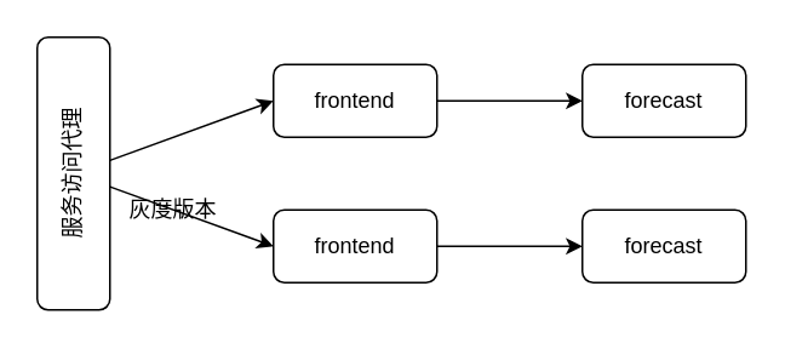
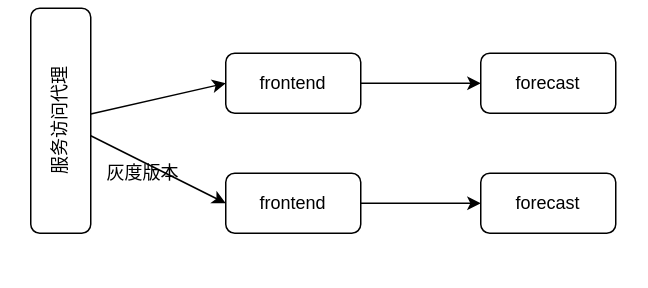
  <mxCell id="0" />
  <mxCell id="1" parent="0" />
  <mxCell id="2" style="edgeStyle=none;rounded=0;orthogonalLoop=1;jettySize=auto;html=1;entryX=0;entryY=0.5;entryDx=0;entryDy=0;" edge="1" parent="1" source="4" target="9"><mxGeometry relative="1" as="geometry" /></mxCell>
  <mxCell id="3" style="edgeStyle=none;rounded=0;orthogonalLoop=1;jettySize=auto;html=1;entryX=0;entryY=0.5;entryDx=0;entryDy=0;" edge="1" parent="1" source="4" target="6"><mxGeometry relative="1" as="geometry" /></mxCell>
- <mxCell id="4" value="服务访问代理" style="rounded=1;whiteSpace=wrap;html=1;horizontal=0;" vertex="1" parent="1"><mxGeometry x="20" y="20" width="40" height="150" as="geometry" /></mxCell>
+ <mxCell id="4" value="服务访问代理" style="rounded=1;whiteSpace=wrap;html=1;horizontal=0;" vertex="1" parent="1"><mxGeometry x="20" y="5" width="40" height="150" as="geometry" /></mxCell>
  <mxCell id="5" style="edgeStyle=orthogonalEdgeStyle;rounded=0;orthogonalLoop=1;jettySize=auto;html=1;" edge="1" parent="1" source="6" target="7"><mxGeometry relative="1" as="geometry" /></mxCell>
  <mxCell id="6" value="frontend" style="rounded=1;whiteSpace=wrap;html=1;" vertex="1" parent="1"><mxGeometry x="150" y="35" width="90" height="40" as="geometry" /></mxCell>
  <mxCell id="7" value="forecast" style="rounded=1;whiteSpace=wrap;html=1;" vertex="1" parent="1"><mxGeometry x="320" y="35" width="90" height="40" as="geometry" /></mxCell>
  <mxCell id="8" style="edgeStyle=orthogonalEdgeStyle;rounded=0;orthogonalLoop=1;jettySize=auto;html=1;" edge="1" parent="1" source="9" target="10"><mxGeometry relative="1" as="geometry" /></mxCell>
  <mxCell id="9" value="frontend" style="rounded=1;whiteSpace=wrap;html=1;" vertex="1" parent="1"><mxGeometry x="150" y="115" width="90" height="40" as="geometry" /></mxCell>
  <mxCell id="10" value="forecast" style="rounded=1;whiteSpace=wrap;html=1;" vertex="1" parent="1"><mxGeometry x="320" y="115" width="90" height="40" as="geometry" /></mxCell>
  <mxCell id="11" value="灰度版本" style="text;html=1;strokeColor=none;fillColor=none;align=center;verticalAlign=middle;whiteSpace=wrap;rounded=0;" vertex="1" parent="1"><mxGeometry x="70" y="105" width="50" height="20" as="geometry" /></mxCell>
